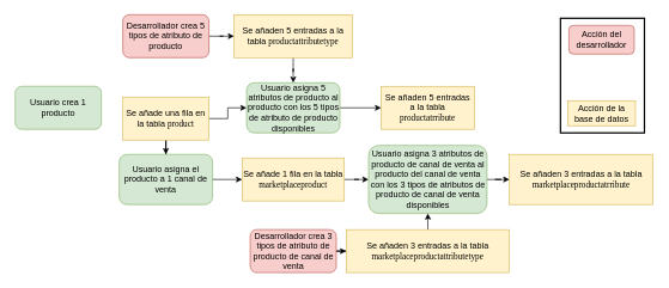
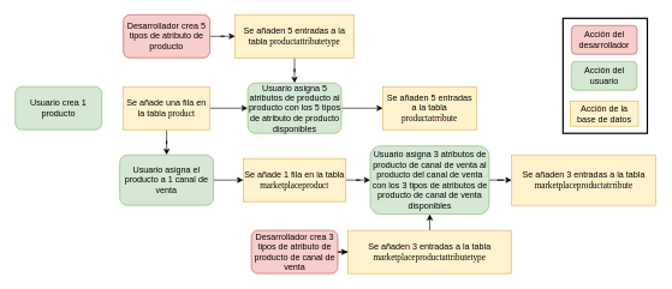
  <mxCell id="0" />
  <mxCell id="1" parent="0" />
  <mxCell id="2" value="" style="rounded=0;whiteSpace=wrap;html=1;strokeWidth=2;" vertex="1" parent="1"><mxGeometry x="780" y="25" width="117" height="160" as="geometry" /></mxCell>
  <mxCell id="3" value="Usuario crea 1&lt;div&gt;producto&lt;/div&gt;" style="rounded=1;whiteSpace=wrap;html=1;fillColor=#d5e8d4;strokeColor=#82b366;" vertex="1" parent="1"><mxGeometry x="20" y="120" width="120" height="60" as="geometry" /></mxCell>
  <mxCell id="4" style="edgeStyle=orthogonalEdgeStyle;rounded=0;orthogonalLoop=1;jettySize=auto;html=1;" edge="1" parent="1" source="6" target="12"><mxGeometry relative="1" as="geometry" /></mxCell>
  <mxCell id="5" style="edgeStyle=orthogonalEdgeStyle;rounded=0;orthogonalLoop=1;jettySize=auto;html=1;entryX=0.5;entryY=0;entryDx=0;entryDy=0;" edge="1" parent="1" source="6" target="15"><mxGeometry relative="1" as="geometry" /></mxCell>
- <mxCell id="6" value="Se añade una fila en la tabla &lt;font data-font-src=&quot;https://fonts.googleapis.com/css?family=Cascadia+Code&quot; face=&quot;Cascadia Code&quot;&gt;product&lt;/font&gt;" style="rounded=0;whiteSpace=wrap;html=1;fillColor=#fff2cc;strokeColor=#d6b656;" vertex="1" parent="1"><mxGeometry x="170" y="135" width="120" height="60" as="geometry" /></mxCell>
+ <mxCell id="6" value="Se añade una fila en la tabla &lt;font data-font-src=&quot;https://fonts.googleapis.com/css?family=Cascadia+Code&quot; face=&quot;Cascadia Code&quot;&gt;product&lt;/font&gt;" style="rounded=0;whiteSpace=wrap;html=1;fillColor=#fff2cc;strokeColor=#d6b656;" vertex="1" parent="1"><mxGeometry x="170" y="120" width="120" height="60" as="geometry" /></mxCell>
  <mxCell id="7" style="edgeStyle=orthogonalEdgeStyle;rounded=0;orthogonalLoop=1;jettySize=auto;html=1;entryX=0;entryY=0.5;entryDx=0;entryDy=0;" edge="1" parent="1" source="8" target="10"><mxGeometry relative="1" as="geometry" /></mxCell>
  <mxCell id="8" value="Desarrollador crea 5 tipos de atributo de producto" style="rounded=1;whiteSpace=wrap;html=1;fillColor=#f8cecc;strokeColor=#b85450;" vertex="1" parent="1"><mxGeometry x="170" y="20" width="120" height="60" as="geometry" /></mxCell>
  <mxCell id="9" style="edgeStyle=orthogonalEdgeStyle;rounded=0;orthogonalLoop=1;jettySize=auto;html=1;" edge="1" parent="1" source="10" target="12"><mxGeometry relative="1" as="geometry" /></mxCell>
  <mxCell id="10" value="Se añaden 5 entradas a la tabla &lt;font data-font-src=&quot;https://fonts.googleapis.com/css?family=Cascadia+Code&quot; face=&quot;Cascadia Code&quot;&gt;productattributetype&lt;/font&gt;" style="rounded=0;whiteSpace=wrap;html=1;fillColor=#fff2cc;strokeColor=#d6b656;" vertex="1" parent="1"><mxGeometry x="325" y="20" width="165" height="60" as="geometry" /></mxCell>
  <mxCell id="11" style="edgeStyle=orthogonalEdgeStyle;rounded=0;orthogonalLoop=1;jettySize=auto;html=1;" edge="1" parent="1" source="12" target="13"><mxGeometry relative="1" as="geometry" /></mxCell>
  <mxCell id="12" value="Usuario asigna 5 atributos de producto al producto con los 5 tipos de atributo de producto disponibles" style="rounded=1;whiteSpace=wrap;html=1;fillColor=#d5e8d4;strokeColor=#82b366;" vertex="1" parent="1"><mxGeometry x="342.5" y="115" width="130" height="70" as="geometry" /></mxCell>
  <mxCell id="13" value="Se añaden 5 entradas a la tabla &lt;font data-font-src=&quot;https://fonts.googleapis.com/css?family=Cascadia+Code&quot; face=&quot;Cascadia Code&quot;&gt;productatrribute&lt;/font&gt;" style="rounded=0;whiteSpace=wrap;html=1;fillColor=#fff2cc;strokeColor=#d6b656;" vertex="1" parent="1"><mxGeometry x="530" y="120" width="130" height="60" as="geometry" /></mxCell>
  <mxCell id="14" style="edgeStyle=orthogonalEdgeStyle;rounded=0;orthogonalLoop=1;jettySize=auto;html=1;entryX=0;entryY=0.5;entryDx=0;entryDy=0;" edge="1" parent="1" source="15" target="17"><mxGeometry relative="1" as="geometry" /></mxCell>
  <mxCell id="15" value="Usuario asigna el producto a 1 canal de venta" style="rounded=1;whiteSpace=wrap;html=1;fillColor=#d5e8d4;strokeColor=#82b366;" vertex="1" parent="1"><mxGeometry x="165" y="215" width="130" height="70" as="geometry" /></mxCell>
  <mxCell id="16" style="edgeStyle=orthogonalEdgeStyle;rounded=0;orthogonalLoop=1;jettySize=auto;html=1;" edge="1" parent="1" source="17" target="19"><mxGeometry relative="1" as="geometry" /></mxCell>
  <mxCell id="17" value="Se añade 1 fila en la tabla &lt;font data-font-src=&quot;https://fonts.googleapis.com/css?family=Cascadia+Code&quot; face=&quot;Cascadia Code&quot;&gt;marketplaceproduct&lt;/font&gt;" style="rounded=0;whiteSpace=wrap;html=1;fillColor=#fff2cc;strokeColor=#d6b656;" vertex="1" parent="1"><mxGeometry x="336.25" y="220" width="142.5" height="60" as="geometry" /></mxCell>
  <mxCell id="18" style="edgeStyle=orthogonalEdgeStyle;rounded=0;orthogonalLoop=1;jettySize=auto;html=1;entryX=0;entryY=0.5;entryDx=0;entryDy=0;" edge="1" parent="1" source="19" target="24"><mxGeometry relative="1" as="geometry" /></mxCell>
  <mxCell id="19" value="Usuario asigna 3 atributos de producto de canal de venta al producto del canal de venta con los 3 tipos de atributos de producto de canal de venta disponibles" style="rounded=1;whiteSpace=wrap;html=1;fillColor=#d5e8d4;strokeColor=#82b366;" vertex="1" parent="1"><mxGeometry x="512.5" y="202.5" width="165" height="95" as="geometry" /></mxCell>
  <mxCell id="20" style="edgeStyle=orthogonalEdgeStyle;rounded=0;orthogonalLoop=1;jettySize=auto;html=1;" edge="1" parent="1" source="21" target="23"><mxGeometry relative="1" as="geometry" /></mxCell>
  <mxCell id="21" value="Desarrollador crea 3 tipos de atributo de producto de canal de venta" style="rounded=1;whiteSpace=wrap;html=1;fillColor=#f8cecc;strokeColor=#b85450;" vertex="1" parent="1"><mxGeometry x="347.5" y="320" width="120" height="60" as="geometry" /></mxCell>
  <mxCell id="22" style="edgeStyle=orthogonalEdgeStyle;rounded=0;orthogonalLoop=1;jettySize=auto;html=1;" edge="1" parent="1" source="23" target="19"><mxGeometry relative="1" as="geometry" /></mxCell>
  <mxCell id="23" value="Se añaden 3 entradas a la tabla &lt;font data-font-src=&quot;https://fonts.googleapis.com/css?family=Cascadia+Code&quot; face=&quot;Cascadia Code&quot;&gt;marketplaceproductattributetype&lt;/font&gt;" style="rounded=0;whiteSpace=wrap;html=1;fillColor=#fff2cc;strokeColor=#d6b656;" vertex="1" parent="1"><mxGeometry x="481.25" y="320" width="227.5" height="60" as="geometry" /></mxCell>
  <mxCell id="24" value="Se añaden 3 entradas a la tabla &lt;font data-font-src=&quot;https://fonts.googleapis.com/css?family=Cascadia+Code&quot; face=&quot;Cascadia Code&quot;&gt;marketplaceproductatrribute&lt;/font&gt;" style="rounded=0;whiteSpace=wrap;html=1;fillColor=#fff2cc;strokeColor=#d6b656;" vertex="1" parent="1"><mxGeometry x="708.75" y="215" width="200" height="70" as="geometry" /></mxCell>
  <mxCell id="25" value="Acción del desarrollador" style="rounded=1;whiteSpace=wrap;html=1;fillColor=#f8cecc;strokeColor=#b85450;" vertex="1" parent="1"><mxGeometry x="791.75" y="35" width="91" height="40" as="geometry" /></mxCell>
  <mxCell id="26" value="Acción de la base de datos" style="rounded=0;whiteSpace=wrap;html=1;fillColor=#fff2cc;strokeColor=#d6b656;" vertex="1" parent="1"><mxGeometry x="790" y="140" width="94.5" height="35" as="geometry" /></mxCell>
+ <mxCell id="27" value="Acción del usuario" style="rounded=1;whiteSpace=wrap;html=1;fillColor=#d5e8d4;strokeColor=#82b366;" vertex="1" parent="1"><mxGeometry x="791.5" y="85" width="91" height="40" as="geometry" /></mxCell>
